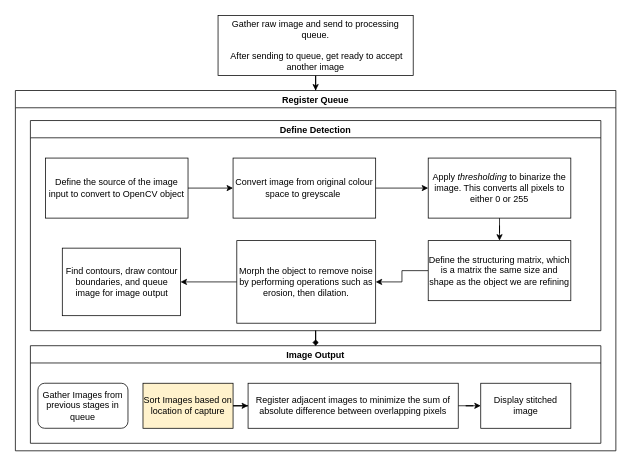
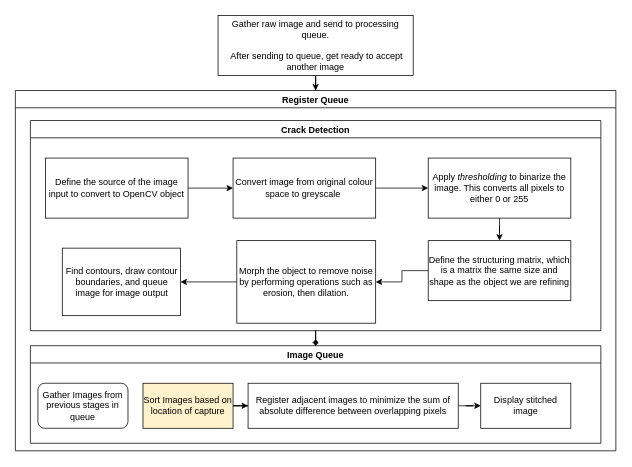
  <mxCell id="0" />
  <mxCell id="1" parent="0" />
  <mxCell id="2" style="edgeStyle=orthogonalEdgeStyle;rounded=0;orthogonalLoop=1;jettySize=auto;html=1;entryX=0.5;entryY=0;entryDx=0;entryDy=0;" parent="1" source="3" target="4" edge="1"><mxGeometry relative="1" as="geometry" /></mxCell>
  <mxCell id="3" value="Gather raw image and send to processing queue.&lt;br&gt;&lt;br&gt;&amp;nbsp;After sending to queue, get ready to accept another image" style="rounded=0;whiteSpace=wrap;html=1;" parent="1" vertex="1"><mxGeometry x="290" y="20" width="260" height="80" as="geometry" /></mxCell>
  <mxCell id="4" value="Register Queue" style="swimlane;" parent="1" vertex="1"><mxGeometry x="20" y="120" width="800" height="480" as="geometry" /></mxCell>
  <mxCell id="5" style="edgeStyle=orthogonalEdgeStyle;rounded=0;orthogonalLoop=1;jettySize=auto;html=1;entryX=0.5;entryY=0;entryDx=0;entryDy=0;endArrow=diamond;" parent="4" source="6" target="18" edge="1"><mxGeometry relative="1" as="geometry" /></mxCell>
- <mxCell id="6" value="Define Detection" style="swimlane;" parent="4" vertex="1"><mxGeometry x="20" y="40" width="760" height="280" as="geometry" /></mxCell>
+ <mxCell id="6" value="Crack Detection" style="swimlane;" parent="4" vertex="1"><mxGeometry x="20" y="40" width="760" height="280" as="geometry" /></mxCell>
  <mxCell id="7" value="Define the source of the image input to convert to OpenCV object" style="rounded=0;whiteSpace=wrap;html=1;" parent="6" vertex="1"><mxGeometry x="20" y="50" width="190" height="80" as="geometry" /></mxCell>
  <mxCell id="8" value="Convert image from original colour space to greyscale&amp;nbsp;" style="rounded=0;whiteSpace=wrap;html=1;" parent="6" vertex="1"><mxGeometry x="270" y="50" width="190" height="80" as="geometry" /></mxCell>
  <mxCell id="9" value="" style="edgeStyle=orthogonalEdgeStyle;rounded=0;orthogonalLoop=1;jettySize=auto;html=1;exitX=1;exitY=0.5;exitDx=0;exitDy=0;" parent="6" source="7" target="8" edge="1"><mxGeometry relative="1" as="geometry" /></mxCell>
  <mxCell id="10" value="Apply &lt;i&gt;thresholding &lt;/i&gt;to binarize the image. This converts all pixels to either 0 or 255" style="rounded=0;whiteSpace=wrap;html=1;" parent="6" vertex="1"><mxGeometry x="530" y="50" width="190" height="80" as="geometry" /></mxCell>
  <mxCell id="11" value="" style="edgeStyle=orthogonalEdgeStyle;rounded=0;orthogonalLoop=1;jettySize=auto;html=1;exitX=1;exitY=0.5;exitDx=0;exitDy=0;" parent="6" source="8" target="10" edge="1"><mxGeometry relative="1" as="geometry" /></mxCell>
  <mxCell id="12" value="" style="edgeStyle=orthogonalEdgeStyle;rounded=0;orthogonalLoop=1;jettySize=auto;html=1;fontSize=9;" parent="6" source="13" target="16" edge="1"><mxGeometry relative="1" as="geometry" /></mxCell>
  <mxCell id="13" value="Define the structuring matrix, which is a matrix the same size and shape as the object we are refining" style="rounded=0;whiteSpace=wrap;html=1;" parent="6" vertex="1"><mxGeometry x="530" y="160" width="190" height="80" as="geometry" /></mxCell>
  <mxCell id="14" value="" style="edgeStyle=orthogonalEdgeStyle;rounded=0;orthogonalLoop=1;jettySize=auto;html=1;exitX=0.5;exitY=1;exitDx=0;exitDy=0;" parent="6" source="10" target="13" edge="1"><mxGeometry relative="1" as="geometry" /></mxCell>
  <mxCell id="15" value="" style="edgeStyle=orthogonalEdgeStyle;rounded=0;orthogonalLoop=1;jettySize=auto;html=1;fontSize=9;" parent="6" source="16" target="17" edge="1"><mxGeometry relative="1" as="geometry" /></mxCell>
  <mxCell id="16" value="Morph the object to remove noise by performing operations such as erosion, then dilation." style="rounded=0;whiteSpace=wrap;html=1;" parent="6" vertex="1"><mxGeometry x="275" y="160" width="185" height="110" as="geometry" /></mxCell>
  <mxCell id="17" value="Find contours, draw contour boundaries, and queue image for image output" style="rounded=0;whiteSpace=wrap;html=1;" parent="6" vertex="1"><mxGeometry x="42.5" y="170" width="157.5" height="90" as="geometry" /></mxCell>
- <mxCell id="18" value="Image Output" style="swimlane;" parent="4" vertex="1"><mxGeometry x="20" y="340" width="760" height="130" as="geometry" /></mxCell>
+ <mxCell id="18" value="Image Queue" style="swimlane;" parent="4" vertex="1"><mxGeometry x="20" y="340" width="760" height="130" as="geometry" /></mxCell>
  <mxCell id="19" value="Gather Images from previous stages in queue" style="whiteSpace=wrap;html=1;rounded=1;" parent="18" vertex="1"><mxGeometry x="10" y="50" width="120" height="60" as="geometry" /></mxCell>
  <mxCell id="20" value="" style="edgeStyle=orthogonalEdgeStyle;rounded=0;orthogonalLoop=1;jettySize=auto;html=1;" parent="18" source="21" target="23" edge="1"><mxGeometry relative="1" as="geometry" /></mxCell>
  <mxCell id="21" value="Sort Images based on location of capture" style="rounded=0;whiteSpace=wrap;html=1;fillColor=#fff2cc;" parent="18" vertex="1"><mxGeometry x="150" y="50" width="120" height="60" as="geometry" /></mxCell>
  <mxCell id="22" value="" style="edgeStyle=orthogonalEdgeStyle;rounded=0;orthogonalLoop=1;jettySize=auto;html=1;" parent="18" source="23" target="24" edge="1"><mxGeometry relative="1" as="geometry" /></mxCell>
  <mxCell id="23" value="Register adjacent images to minimize the sum of absolute difference between overlapping pixels" style="rounded=0;whiteSpace=wrap;html=1;" parent="18" vertex="1"><mxGeometry x="290" y="50" width="280" height="60" as="geometry" /></mxCell>
  <mxCell id="24" value="Display stitched image" style="whiteSpace=wrap;html=1;rounded=0;" parent="18" vertex="1"><mxGeometry x="600" y="50" width="120" height="60" as="geometry" /></mxCell>
